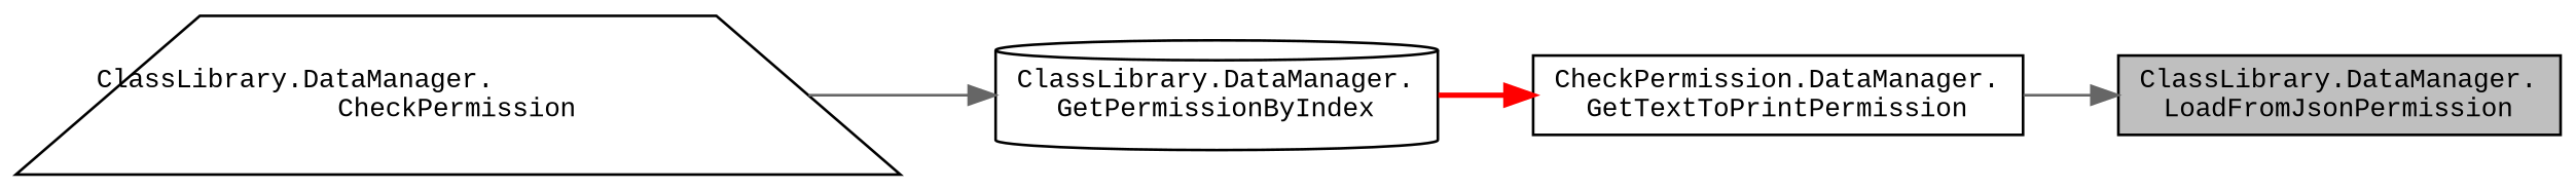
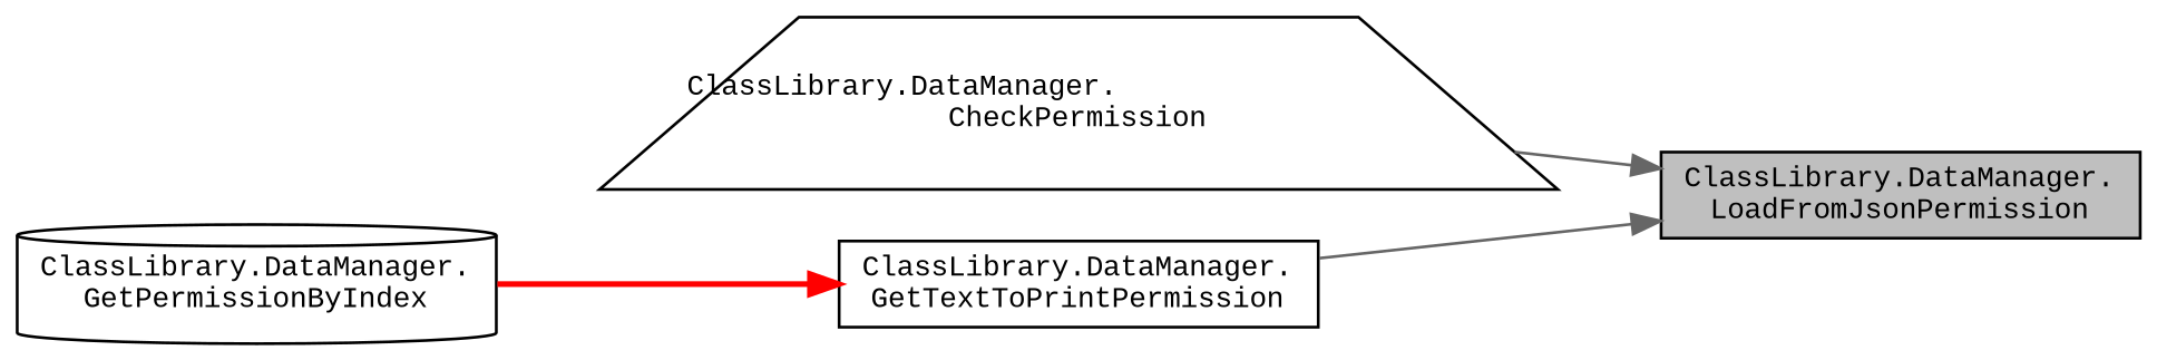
  digraph {
    fontname="Liberation Mono"
    rankdir=RL
    node [color=black fillcolor=white fontname="Liberation Mono" fontsize=10 shape=box style=filled]
    edge [color=gray40 dir=back fontname="Liberation Mono" fontsize=10 labelfontname=Helvetica labelfontsize=10 style=solid]
    n1 [fillcolor=grey75 fontcolor=black height=0.2 label="ClassLibrary.DataManager.\lLoadFromJsonPermission" width=0.4]
    n2 [height=0.2 label="ClassLibrary.DataManager.\lCheckPermission" shape=trapezium width=0.4]
-   n3 [height=0.2 label="CheckPermission.DataManager.\lGetTextToPrintPermission" width=0.4]
+   n3 [height=0.2 label="ClassLibrary.DataManager.\lGetTextToPrintPermission" width=0.4]
    n4 [height=0.2 label="ClassLibrary.DataManager.\lGetPermissionByIndex" shape=cylinder width=0.4]
-   n4 -> n2
+   n1 -> n2
    n1 -> n3
    n3 -> n4 [color=red style=bold]
  }
